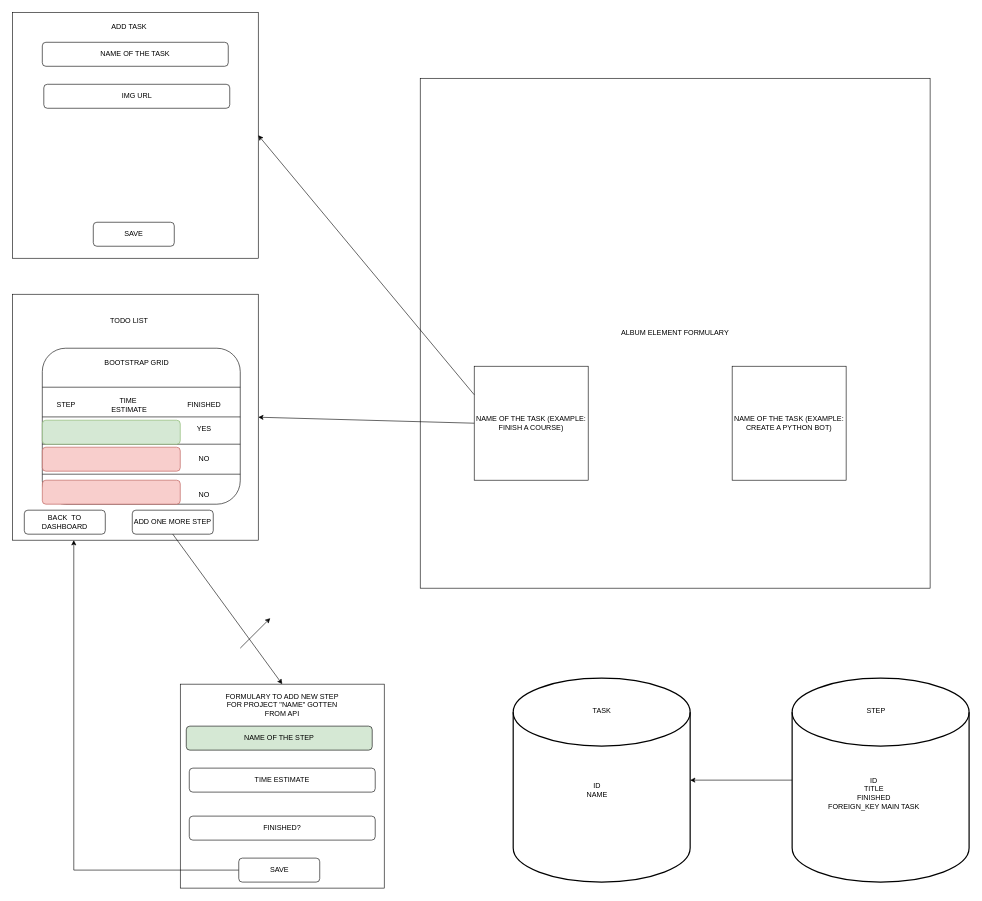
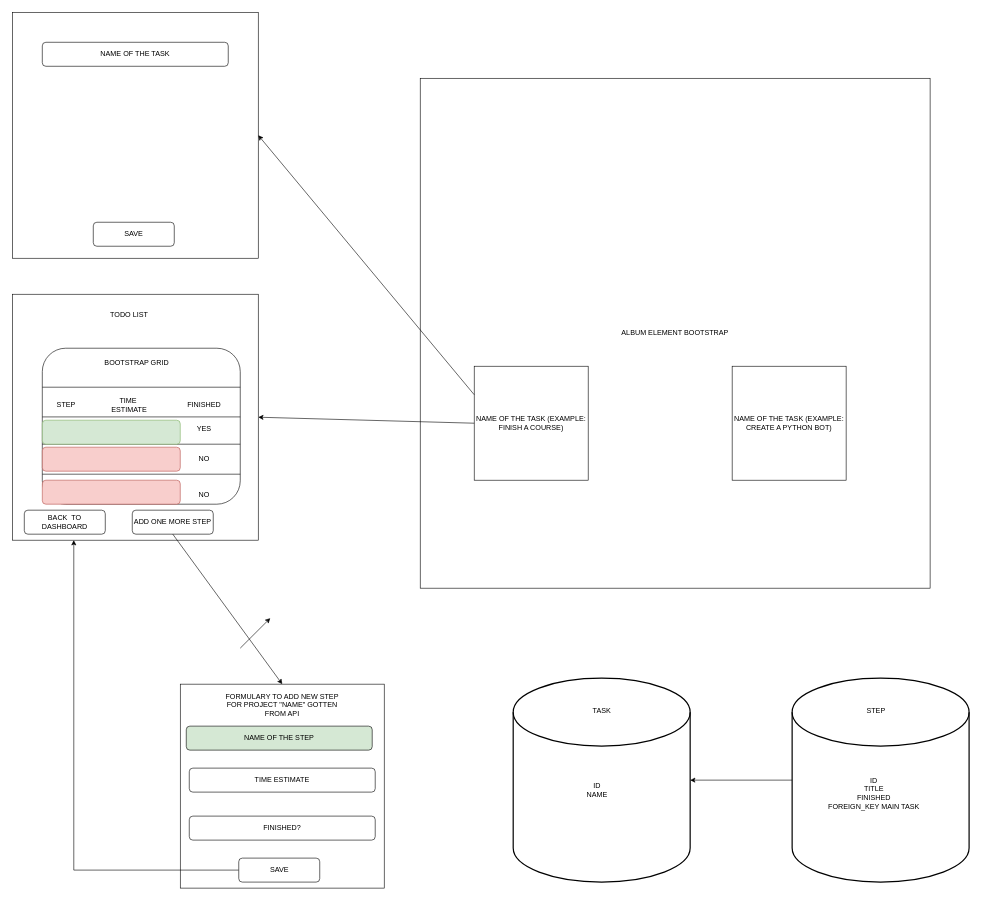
  <mxCell id="0" />
  <mxCell id="1" parent="0" />
- <mxCell id="2" value="ALBUM ELEMENT FORMULARY" style="whiteSpace=wrap;html=1;aspect=fixed;" parent="1" vertex="1"><mxGeometry x="700" y="130" width="850" height="850" as="geometry" /></mxCell>
+ <mxCell id="2" value="ALBUM ELEMENT BOOTSTRAP" style="whiteSpace=wrap;html=1;aspect=fixed;" parent="1" vertex="1"><mxGeometry x="700" y="130" width="850" height="850" as="geometry" /></mxCell>
  <mxCell id="3" value="NAME OF THE TASK (EXAMPLE: FINISH A COURSE)" style="whiteSpace=wrap;html=1;aspect=fixed;" parent="1" vertex="1"><mxGeometry x="790" y="610" width="190" height="190" as="geometry" /></mxCell>
  <mxCell id="4" value="NAME OF THE TASK (EXAMPLE: CREATE A PYTHON BOT)" style="whiteSpace=wrap;html=1;aspect=fixed;" parent="1" vertex="1"><mxGeometry x="1220" y="610" width="190" height="190" as="geometry" /></mxCell>
  <mxCell id="5" value="" style="endArrow=classic;html=1;rounded=0;exitX=0;exitY=0.5;exitDx=0;exitDy=0;entryX=1;entryY=0.5;entryDx=0;entryDy=0;" parent="1" source="3" target="6" edge="1"><mxGeometry width="50" height="50" relative="1" as="geometry"><mxPoint x="600" y="740" as="sourcePoint" /><mxPoint x="450" y="700" as="targetPoint" /></mxGeometry></mxCell>
  <mxCell id="6" value="" style="whiteSpace=wrap;html=1;aspect=fixed;" parent="1" vertex="1"><mxGeometry x="20" y="490" width="410" height="410" as="geometry" /></mxCell>
- <mxCell id="7" value="TODO LIST" style="text;html=1;strokeColor=none;fillColor=none;align=center;verticalAlign=middle;whiteSpace=wrap;rounded=0;" parent="1" vertex="1"><mxGeometry x="140" y="520" width="150" height="30" as="geometry" /></mxCell>
+ <mxCell id="7" value="TODO LIST" style="text;html=1;strokeColor=none;fillColor=none;align=center;verticalAlign=middle;whiteSpace=wrap;rounded=0;" parent="1" vertex="1"><mxGeometry x="140" y="510" width="150" height="30" as="geometry" /></mxCell>
  <mxCell id="8" value="" style="rounded=1;whiteSpace=wrap;html=1;" parent="1" vertex="1"><mxGeometry x="70" y="580" width="330" height="260" as="geometry" /></mxCell>
  <mxCell id="9" value="BOOTSTRAP GRID" style="text;html=1;strokeColor=none;fillColor=none;align=center;verticalAlign=middle;whiteSpace=wrap;rounded=0;" parent="1" vertex="1"><mxGeometry x="165" y="590" width="125" height="30" as="geometry" /></mxCell>
  <mxCell id="10" value="" style="endArrow=none;html=1;rounded=0;entryX=1;entryY=0.25;entryDx=0;entryDy=0;exitX=0;exitY=0.25;exitDx=0;exitDy=0;" parent="1" source="8" target="8" edge="1"><mxGeometry width="50" height="50" relative="1" as="geometry"><mxPoint x="80" y="680" as="sourcePoint" /><mxPoint x="130" y="630" as="targetPoint" /></mxGeometry></mxCell>
  <mxCell id="11" value="" style="endArrow=none;html=1;rounded=0;entryX=1;entryY=0.25;entryDx=0;entryDy=0;exitX=0;exitY=0.25;exitDx=0;exitDy=0;" parent="1" edge="1"><mxGeometry width="50" height="50" relative="1" as="geometry"><mxPoint x="70" y="694.5" as="sourcePoint" /><mxPoint x="400" y="694.5" as="targetPoint" /></mxGeometry></mxCell>
  <mxCell id="12" value="" style="endArrow=none;html=1;rounded=0;entryX=1;entryY=0.25;entryDx=0;entryDy=0;exitX=0;exitY=0.25;exitDx=0;exitDy=0;" parent="1" edge="1"><mxGeometry width="50" height="50" relative="1" as="geometry"><mxPoint x="70" y="740" as="sourcePoint" /><mxPoint x="400" y="740" as="targetPoint" /></mxGeometry></mxCell>
  <mxCell id="13" value="" style="endArrow=none;html=1;rounded=0;entryX=1;entryY=0.25;entryDx=0;entryDy=0;exitX=0;exitY=0.25;exitDx=0;exitDy=0;" parent="1" edge="1"><mxGeometry width="50" height="50" relative="1" as="geometry"><mxPoint x="70" y="790" as="sourcePoint" /><mxPoint x="400" y="790" as="targetPoint" /></mxGeometry></mxCell>
  <mxCell id="14" value="STEP" style="text;html=1;strokeColor=none;fillColor=none;align=center;verticalAlign=middle;whiteSpace=wrap;rounded=0;" parent="1" vertex="1"><mxGeometry x="80" y="660" width="60" height="30" as="geometry" /></mxCell>
  <mxCell id="15" value="TIME&amp;nbsp; ESTIMATE" style="text;html=1;strokeColor=none;fillColor=none;align=center;verticalAlign=middle;whiteSpace=wrap;rounded=0;" parent="1" vertex="1"><mxGeometry x="185" y="660" width="60" height="30" as="geometry" /></mxCell>
  <mxCell id="16" value="FINISHED" style="text;html=1;strokeColor=none;fillColor=none;align=center;verticalAlign=middle;whiteSpace=wrap;rounded=0;" parent="1" vertex="1"><mxGeometry x="310" y="660" width="60" height="30" as="geometry" /></mxCell>
  <mxCell id="17" value="YES" style="text;html=1;strokeColor=none;fillColor=none;align=center;verticalAlign=middle;whiteSpace=wrap;rounded=0;" parent="1" vertex="1"><mxGeometry x="310" y="700" width="60" height="30" as="geometry" /></mxCell>
  <mxCell id="18" value="NO" style="text;html=1;strokeColor=none;fillColor=none;align=center;verticalAlign=middle;whiteSpace=wrap;rounded=0;" parent="1" vertex="1"><mxGeometry x="310" y="750" width="60" height="30" as="geometry" /></mxCell>
  <mxCell id="19" value="NO" style="text;html=1;strokeColor=none;fillColor=none;align=center;verticalAlign=middle;whiteSpace=wrap;rounded=0;" parent="1" vertex="1"><mxGeometry x="310" y="810" width="60" height="30" as="geometry" /></mxCell>
  <mxCell id="20" value="" style="rounded=1;whiteSpace=wrap;html=1;fillColor=#d5e8d4;strokeColor=#82b366;" parent="1" vertex="1"><mxGeometry x="70" y="700" width="230" height="40" as="geometry" /></mxCell>
  <mxCell id="21" value="" style="rounded=1;whiteSpace=wrap;html=1;fillColor=#f8cecc;strokeColor=#b85450;" parent="1" vertex="1"><mxGeometry x="70" y="745" width="230" height="40" as="geometry" /></mxCell>
  <mxCell id="22" value="" style="rounded=1;whiteSpace=wrap;html=1;fillColor=#f8cecc;strokeColor=#b85450;" parent="1" vertex="1"><mxGeometry x="70" y="800" width="230" height="40" as="geometry" /></mxCell>
  <mxCell id="23" value="BACK&amp;nbsp; TO DASHBOARD" style="rounded=1;whiteSpace=wrap;html=1;" parent="1" vertex="1"><mxGeometry x="40" y="850" width="135" height="40" as="geometry" /></mxCell>
  <mxCell id="24" value="ADD ONE MORE STEP" style="rounded=1;whiteSpace=wrap;html=1;" parent="1" vertex="1"><mxGeometry x="220" y="850" width="135" height="40" as="geometry" /></mxCell>
  <mxCell id="25" value="" style="endArrow=classic;html=1;rounded=0;exitX=0.5;exitY=1;exitDx=0;exitDy=0;entryX=0.5;entryY=0;entryDx=0;entryDy=0;" parent="1" source="24" target="26" edge="1"><mxGeometry width="50" height="50" relative="1" as="geometry"><mxPoint x="770" y="1130" as="sourcePoint" /><mxPoint x="410" y="1120" as="targetPoint" /></mxGeometry></mxCell>
  <mxCell id="26" value="" style="whiteSpace=wrap;html=1;aspect=fixed;" parent="1" vertex="1"><mxGeometry x="300" y="1140" width="340" height="340" as="geometry" /></mxCell>
  <mxCell id="27" value="FORMULARY TO ADD NEW STEP FOR PROJECT &quot;NAME&quot; GOTTEN FROM API" style="text;html=1;strokeColor=none;fillColor=none;align=center;verticalAlign=middle;whiteSpace=wrap;rounded=0;" parent="1" vertex="1"><mxGeometry x="365" y="1150" width="210" height="50" as="geometry" /></mxCell>
  <mxCell id="28" value="NAME OF THE STEP" style="rounded=1;whiteSpace=wrap;html=1;fillColor=#d5e8d4;" parent="1" vertex="1"><mxGeometry x="310" y="1210" width="310" height="40" as="geometry" /></mxCell>
  <mxCell id="29" value="TIME ESTIMATE" style="rounded=1;whiteSpace=wrap;html=1;" parent="1" vertex="1"><mxGeometry x="315" y="1280" width="310" height="40" as="geometry" /></mxCell>
  <mxCell id="30" value="FINISHED?" style="rounded=1;whiteSpace=wrap;html=1;" parent="1" vertex="1"><mxGeometry x="315" y="1360" width="310" height="40" as="geometry" /></mxCell>
  <mxCell id="31" style="edgeStyle=orthogonalEdgeStyle;rounded=0;orthogonalLoop=1;jettySize=auto;html=1;exitX=0;exitY=0.5;exitDx=0;exitDy=0;entryX=0.25;entryY=1;entryDx=0;entryDy=0;" parent="1" source="32" target="6" edge="1"><mxGeometry relative="1" as="geometry" /></mxCell>
  <mxCell id="32" value="SAVE" style="rounded=1;whiteSpace=wrap;html=1;" parent="1" vertex="1"><mxGeometry x="397.5" y="1430" width="135" height="40" as="geometry" /></mxCell>
  <mxCell id="33" value="" style="endArrow=classic;html=1;rounded=0;" parent="1" edge="1"><mxGeometry width="50" height="50" relative="1" as="geometry"><mxPoint x="400" y="1080" as="sourcePoint" /><mxPoint x="450" y="1030" as="targetPoint" /></mxGeometry></mxCell>
  <mxCell id="34" value="" style="strokeWidth=2;html=1;shape=mxgraph.flowchart.database;whiteSpace=wrap;" parent="1" vertex="1"><mxGeometry x="855" y="1130" width="295" height="340" as="geometry" /></mxCell>
  <mxCell id="35" value="" style="strokeWidth=2;html=1;shape=mxgraph.flowchart.database;whiteSpace=wrap;" parent="1" vertex="1"><mxGeometry x="1320" y="1130" width="295" height="340" as="geometry" /></mxCell>
  <mxCell id="36" value="&lt;br&gt;ID&lt;br&gt;NAME" style="text;html=1;strokeColor=none;fillColor=none;align=center;verticalAlign=middle;whiteSpace=wrap;rounded=0;" parent="1" vertex="1"><mxGeometry x="945" y="1280" width="100" height="60" as="geometry" /></mxCell>
  <mxCell id="37" value="TASK" style="text;html=1;strokeColor=none;fillColor=none;align=center;verticalAlign=middle;whiteSpace=wrap;rounded=0;" parent="1" vertex="1"><mxGeometry x="973" y="1170" width="60" height="30" as="geometry" /></mxCell>
  <mxCell id="38" value="" style="endArrow=classic;html=1;rounded=0;entryX=1;entryY=0.5;entryDx=0;entryDy=0;entryPerimeter=0;exitX=0;exitY=0.5;exitDx=0;exitDy=0;exitPerimeter=0;" parent="1" source="35" target="34" edge="1"><mxGeometry width="50" height="50" relative="1" as="geometry"><mxPoint x="1210" y="1310" as="sourcePoint" /><mxPoint x="1260" y="1260" as="targetPoint" /></mxGeometry></mxCell>
  <mxCell id="39" value="STEP" style="text;html=1;strokeColor=none;fillColor=none;align=center;verticalAlign=middle;whiteSpace=wrap;rounded=0;" parent="1" vertex="1"><mxGeometry x="1430" y="1170" width="60" height="30" as="geometry" /></mxCell>
  <mxCell id="40" value="&lt;br&gt;ID&lt;br&gt;TITLE&lt;br&gt;FINISHED&lt;br&gt;FOREIGN_KEY MAIN TASK" style="text;html=1;strokeColor=none;fillColor=none;align=center;verticalAlign=middle;whiteSpace=wrap;rounded=0;" parent="1" vertex="1"><mxGeometry x="1370" y="1270" width="172.5" height="90" as="geometry" /></mxCell>
  <mxCell id="41" value="" style="whiteSpace=wrap;html=1;aspect=fixed;" parent="1" vertex="1"><mxGeometry x="20" y="20" width="410" height="410" as="geometry" /></mxCell>
- <mxCell id="42" value="ADD TASK" style="text;html=1;strokeColor=none;fillColor=none;align=center;verticalAlign=middle;whiteSpace=wrap;rounded=0;" parent="1" vertex="1"><mxGeometry x="140" y="30" width="150" height="30" as="geometry" /></mxCell>
  <mxCell id="43" value="NAME OF THE TASK" style="rounded=1;whiteSpace=wrap;html=1;" parent="1" vertex="1"><mxGeometry x="70" y="70" width="310" height="40" as="geometry" /></mxCell>
- <mxCell id="44" value="IMG URL" style="rounded=1;whiteSpace=wrap;html=1;" parent="1" vertex="1"><mxGeometry x="72.5" y="140" width="310" height="40" as="geometry" /></mxCell>
  <mxCell id="45" value="SAVE" style="rounded=1;whiteSpace=wrap;html=1;" parent="1" vertex="1"><mxGeometry x="155" y="370" width="135" height="40" as="geometry" /></mxCell>
  <mxCell id="46" value="" style="endArrow=classic;html=1;rounded=0;exitX=0;exitY=0.25;exitDx=0;exitDy=0;entryX=1;entryY=0.5;entryDx=0;entryDy=0;" parent="1" source="3" target="41" edge="1"><mxGeometry width="50" height="50" relative="1" as="geometry"><mxPoint x="570" y="450" as="sourcePoint" /><mxPoint y="400" as="targetPoint" x="620" /></mxGeometry></mxCell>
